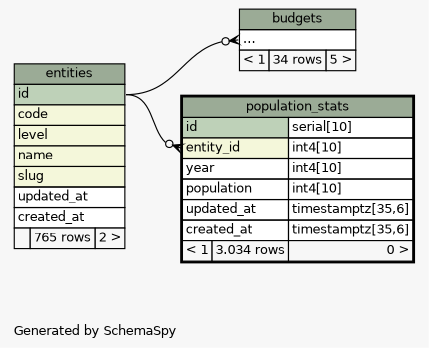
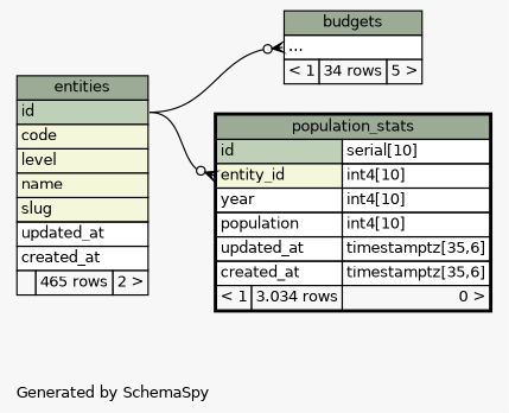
  digraph {
    bgcolor="#f7f7f7"
    fontname=Helvetica
    fontsize=11
    label="\nGenerated by SchemaSpy"
    labeljust=l
    nodesep=0.18
    rankdir=RL
    ranksep=0.46
    node [fontname=Helvetica fontsize=11 shape=plaintext]
    edge [arrowhead=none arrowsize=0.8 arrowtail=crowodot dir=back headport="id:e"]
    n1 [label=<     <TABLE BORDER="0" CELLBORDER="1" CELLSPACING="0" BGCOLOR="#ffffff">       <TR><TD COLSPAN="3" BGCOLOR="#9bab96" ALIGN="CENTER">budgets</TD></TR>       <TR><TD PORT="elipses" COLSPAN="3" ALIGN="LEFT">...</TD></TR>       <TR><TD ALIGN="LEFT" BGCOLOR="#f7f7f7">&lt; 1</TD><TD ALIGN="RIGHT" BGCOLOR="#f7f7f7">34 rows</TD><TD ALIGN="RIGHT" BGCOLOR="#f7f7f7">5 &gt;</TD></TR>     </TABLE>>]
-   n2 [label=<     <TABLE BORDER="0" CELLBORDER="1" CELLSPACING="0" BGCOLOR="#ffffff">       <TR><TD COLSPAN="3" BGCOLOR="#9bab96" ALIGN="CENTER">entities</TD></TR>       <TR><TD PORT="id" COLSPAN="3" BGCOLOR="#bed1b8" ALIGN="LEFT">id</TD></TR>       <TR><TD PORT="code" COLSPAN="3" BGCOLOR="#f4f7da" ALIGN="LEFT">code</TD></TR>       <TR><TD PORT="level" COLSPAN="3" BGCOLOR="#f4f7da" ALIGN="LEFT">level</TD></TR>       <TR><TD PORT="name" COLSPAN="3" BGCOLOR="#f4f7da" ALIGN="LEFT">name</TD></TR>       <TR><TD PORT="slug" COLSPAN="3" BGCOLOR="#f4f7da" ALIGN="LEFT">slug</TD></TR>       <TR><TD PORT="updated_at" COLSPAN="3" ALIGN="LEFT">updated_at</TD></TR>       <TR><TD PORT="created_at" COLSPAN="3" ALIGN="LEFT">created_at</TD></TR>       <TR><TD ALIGN="LEFT" BGCOLOR="#f7f7f7">  </TD><TD ALIGN="RIGHT" BGCOLOR="#f7f7f7">765 rows</TD><TD ALIGN="RIGHT" BGCOLOR="#f7f7f7">2 &gt;</TD></TR>     </TABLE>>]
+   n2 [label=<     <TABLE BORDER="0" CELLBORDER="1" CELLSPACING="0" BGCOLOR="#ffffff">       <TR><TD COLSPAN="3" BGCOLOR="#9bab96" ALIGN="CENTER">entities</TD></TR>       <TR><TD PORT="id" COLSPAN="3" BGCOLOR="#bed1b8" ALIGN="LEFT">id</TD></TR>       <TR><TD PORT="code" COLSPAN="3" BGCOLOR="#f4f7da" ALIGN="LEFT">code</TD></TR>       <TR><TD PORT="level" COLSPAN="3" BGCOLOR="#f4f7da" ALIGN="LEFT">level</TD></TR>       <TR><TD PORT="name" COLSPAN="3" BGCOLOR="#f4f7da" ALIGN="LEFT">name</TD></TR>       <TR><TD PORT="slug" COLSPAN="3" BGCOLOR="#f4f7da" ALIGN="LEFT">slug</TD></TR>       <TR><TD PORT="updated_at" COLSPAN="3" ALIGN="LEFT">updated_at</TD></TR>       <TR><TD PORT="created_at" COLSPAN="3" ALIGN="LEFT">created_at</TD></TR>       <TR><TD ALIGN="LEFT" BGCOLOR="#f7f7f7">  </TD><TD ALIGN="RIGHT" BGCOLOR="#f7f7f7">465 rows</TD><TD ALIGN="RIGHT" BGCOLOR="#f7f7f7">2 &gt;</TD></TR>     </TABLE>>]
    n3 [label=<     <TABLE BORDER="2" CELLBORDER="1" CELLSPACING="0" BGCOLOR="#ffffff">       <TR><TD COLSPAN="3" BGCOLOR="#9bab96" ALIGN="CENTER">population_stats</TD></TR>       <TR><TD PORT="id" COLSPAN="2" BGCOLOR="#bed1b8" ALIGN="LEFT">id</TD><TD PORT="id.type" ALIGN="LEFT">serial[10]</TD></TR>       <TR><TD PORT="entity_id" COLSPAN="2" BGCOLOR="#f4f7da" ALIGN="LEFT">entity_id</TD><TD PORT="entity_id.type" ALIGN="LEFT">int4[10]</TD></TR>       <TR><TD PORT="year" COLSPAN="2" ALIGN="LEFT">year</TD><TD PORT="year.type" ALIGN="LEFT">int4[10]</TD></TR>       <TR><TD PORT="population" COLSPAN="2" ALIGN="LEFT">population</TD><TD PORT="population.type" ALIGN="LEFT">int4[10]</TD></TR>       <TR><TD PORT="updated_at" COLSPAN="2" ALIGN="LEFT">updated_at</TD><TD PORT="updated_at.type" ALIGN="LEFT">timestamptz[35,6]</TD></TR>       <TR><TD PORT="created_at" COLSPAN="2" ALIGN="LEFT">created_at</TD><TD PORT="created_at.type" ALIGN="LEFT">timestamptz[35,6]</TD></TR>       <TR><TD ALIGN="LEFT" BGCOLOR="#f7f7f7">&lt; 1</TD><TD ALIGN="RIGHT" BGCOLOR="#f7f7f7">3.034 rows</TD><TD ALIGN="RIGHT" BGCOLOR="#f7f7f7">0 &gt;</TD></TR>     </TABLE>>]
    n1 -> n2 [tailport="elipses:w"]
    n3 -> n2 [tailport="entity_id:w"]
  }
